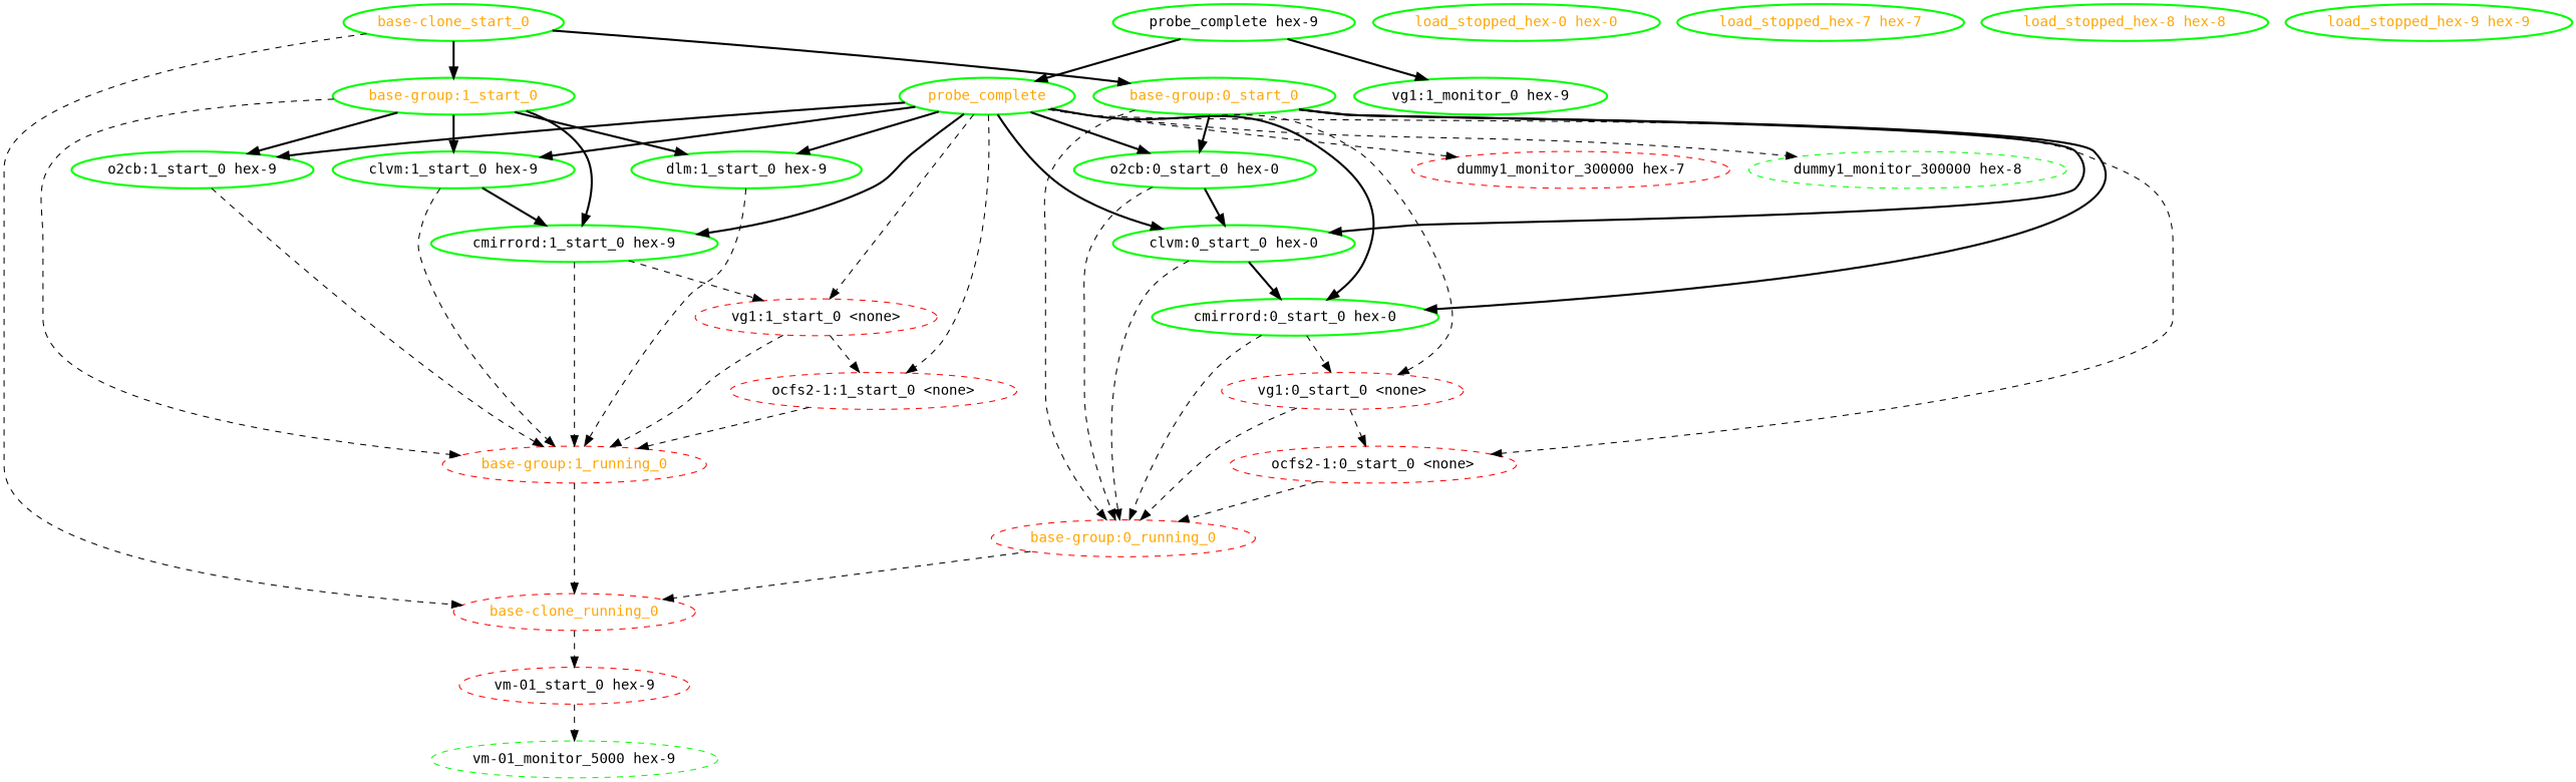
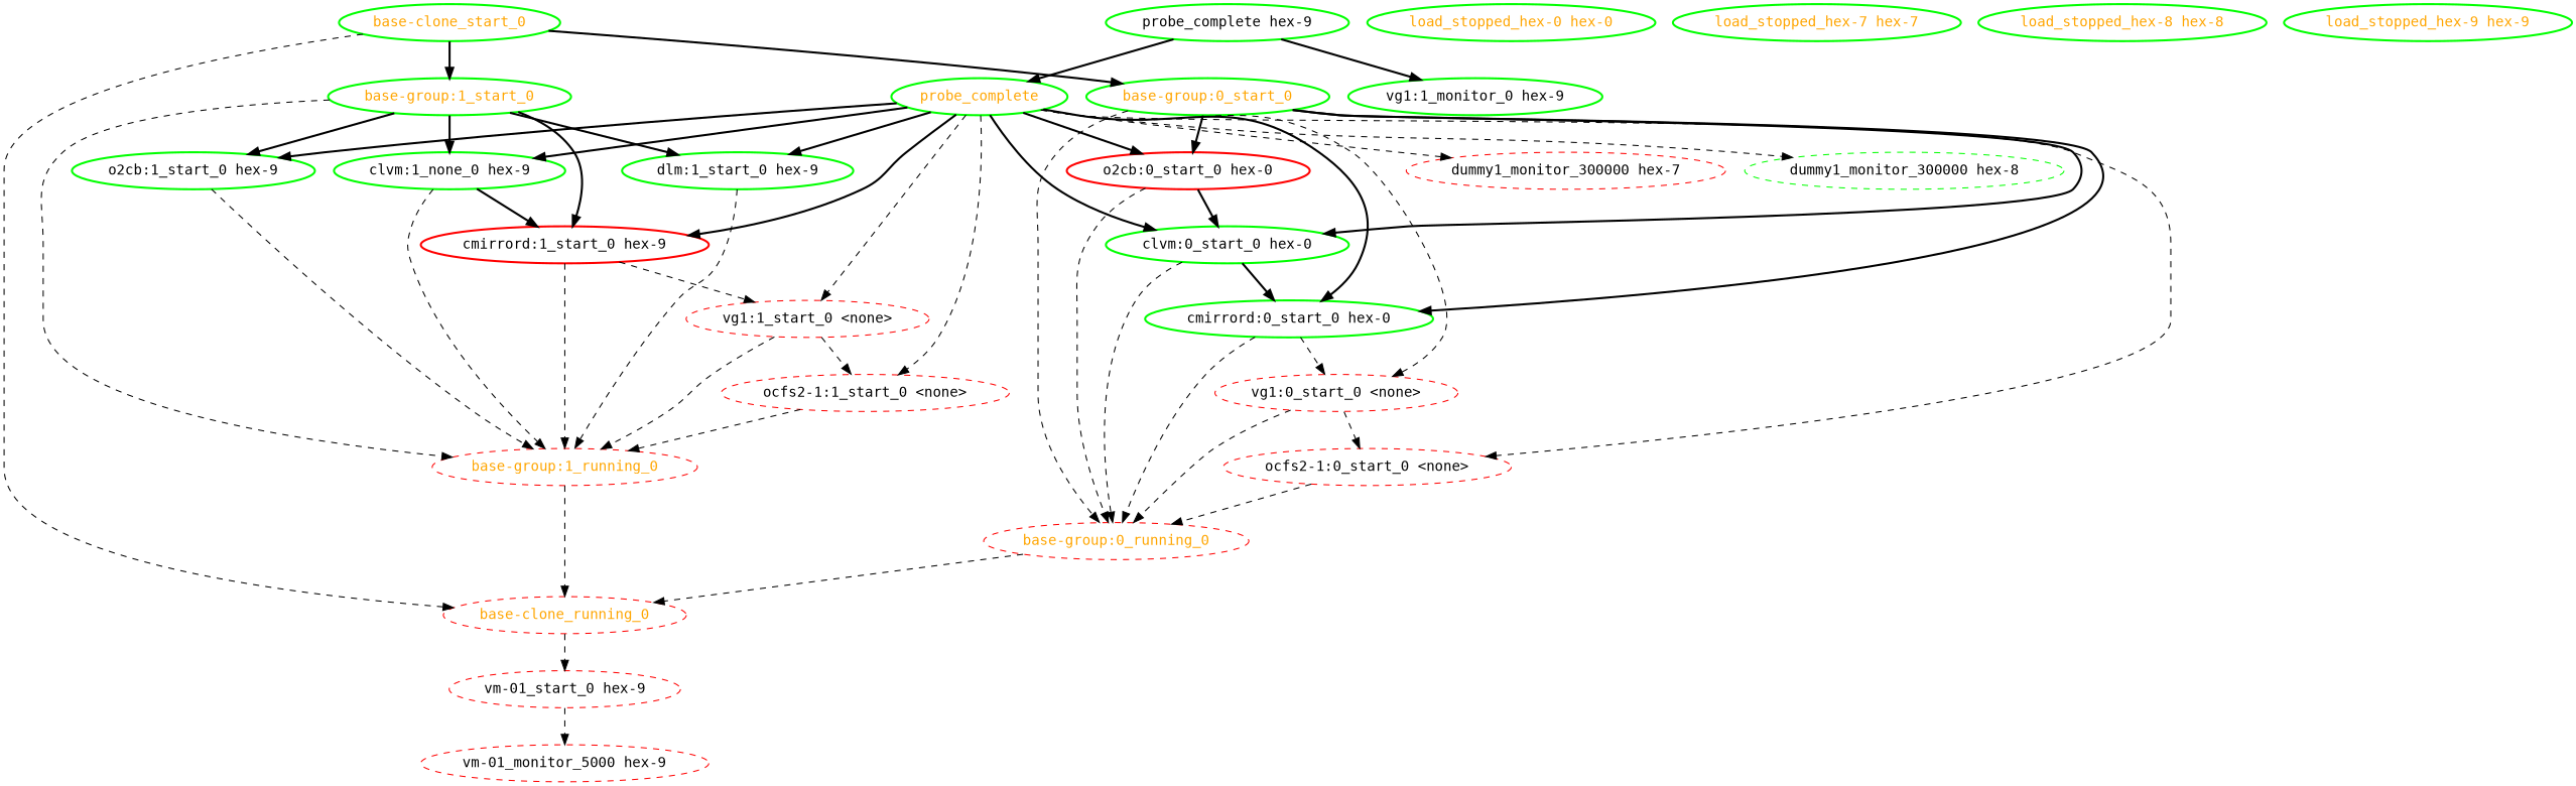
  digraph {
    fontname="DejaVu Sans Mono"
    node [color=green fontcolor=black fontname="DejaVu Sans Mono" style=bold]
    edge [fontname="DejaVu Sans Mono" style=dashed]
    "base-clone_running_0" [color=red fontcolor=orange style=dashed]
    "vm-01_start_0 hex-9" [color=red style=dashed]
-   "vm-01_monitor_5000 hex-9" [style=dashed]
+   "vm-01_monitor_5000 hex-9" [color=red style=dashed]
    "base-clone_start_0" [fontcolor=orange]
    "base-group:0_start_0" [fontcolor=orange]
    "base-group:1_start_0" [fontcolor=orange]
    "base-group:0_running_0" [color=red fontcolor=orange style=dashed]
    "clvm:0_start_0 hex-0"
    "cmirrord:0_start_0 hex-0"
-   "o2cb:0_start_0 hex-0"
+   "o2cb:0_start_0 hex-0" [color=red]
    "base-group:1_running_0" [color=red fontcolor=orange style=dashed]
-   "clvm:1_start_0 hex-9"
-   "cmirrord:1_start_0 hex-9"
+   "clvm:1_start_0 hex-9" [label="clvm:1_none_0 hex-9"]
+   "cmirrord:1_start_0 hex-9" [color=red]
    "dlm:1_start_0 hex-9"
    "o2cb:1_start_0 hex-9"
    "vg1:0_start_0 <none>" [color=red style=dashed]
    "vg1:1_start_0 <none>" [color=red style=dashed]
    "ocfs2-1:0_start_0 <none>" [color=red style=dashed]
    "ocfs2-1:1_start_0 <none>" [color=red style=dashed]
    "dummy1_monitor_300000 hex-7" [color=red style=dashed]
    "dummy1_monitor_300000 hex-8" [style=dashed]
    "load_stopped_hex-0 hex-0" [fontcolor=orange]
    "load_stopped_hex-7 hex-7" [fontcolor=orange]
    "load_stopped_hex-8 hex-8" [fontcolor=orange]
    "load_stopped_hex-9 hex-9" [fontcolor=orange]
    probe_complete [fontcolor=orange]
    "probe_complete hex-9"
    "vg1:1_monitor_0 hex-9"
    "base-clone_running_0" -> "vm-01_start_0 hex-9"
    "vm-01_start_0 hex-9" -> "vm-01_monitor_5000 hex-9"
    "base-clone_start_0" -> "base-clone_running_0"
    "base-clone_start_0" -> "base-group:0_start_0" [style=bold]
    "base-clone_start_0" -> "base-group:1_start_0" [style=bold]
    "base-group:0_start_0" -> "base-group:0_running_0"
    "base-group:0_start_0" -> "clvm:0_start_0 hex-0" [style=bold]
    "base-group:0_start_0" -> "cmirrord:0_start_0 hex-0" [style=bold]
    "base-group:0_start_0" -> "o2cb:0_start_0 hex-0" [style=bold]
    "base-group:1_start_0" -> "base-group:1_running_0"
    "base-group:1_start_0" -> "clvm:1_start_0 hex-9" [style=bold]
    "base-group:1_start_0" -> "cmirrord:1_start_0 hex-9" [style=bold]
    "base-group:1_start_0" -> "dlm:1_start_0 hex-9" [style=bold]
    "base-group:1_start_0" -> "o2cb:1_start_0 hex-9" [style=bold]
    "base-group:0_running_0" -> "base-clone_running_0"
    "clvm:0_start_0 hex-0" -> "base-group:0_running_0"
    "clvm:0_start_0 hex-0" -> "cmirrord:0_start_0 hex-0" [style=bold]
    "cmirrord:0_start_0 hex-0" -> "base-group:0_running_0"
    "cmirrord:0_start_0 hex-0" -> "vg1:0_start_0 <none>"
    "o2cb:0_start_0 hex-0" -> "base-group:0_running_0"
    "o2cb:0_start_0 hex-0" -> "clvm:0_start_0 hex-0" [style=bold]
    "base-group:1_running_0" -> "base-clone_running_0"
    "clvm:1_start_0 hex-9" -> "base-group:1_running_0"
    "clvm:1_start_0 hex-9" -> "cmirrord:1_start_0 hex-9" [style=bold]
    "cmirrord:1_start_0 hex-9" -> "base-group:1_running_0"
    "cmirrord:1_start_0 hex-9" -> "vg1:1_start_0 <none>"
    "dlm:1_start_0 hex-9" -> "base-group:1_running_0"
    "o2cb:1_start_0 hex-9" -> "base-group:1_running_0"
    "vg1:0_start_0 <none>" -> "base-group:0_running_0"
    "vg1:0_start_0 <none>" -> "ocfs2-1:0_start_0 <none>"
    "vg1:1_start_0 <none>" -> "base-group:1_running_0"
    "vg1:1_start_0 <none>" -> "ocfs2-1:1_start_0 <none>"
    "ocfs2-1:0_start_0 <none>" -> "base-group:0_running_0"
    "ocfs2-1:1_start_0 <none>" -> "base-group:1_running_0"
    probe_complete -> "clvm:0_start_0 hex-0" [style=bold]
    probe_complete -> "cmirrord:0_start_0 hex-0" [style=bold]
    probe_complete -> "o2cb:0_start_0 hex-0" [style=bold]
    probe_complete -> "clvm:1_start_0 hex-9" [style=bold]
    probe_complete -> "cmirrord:1_start_0 hex-9" [style=bold]
    probe_complete -> "dlm:1_start_0 hex-9" [style=bold]
    probe_complete -> "o2cb:1_start_0 hex-9" [style=bold]
    probe_complete -> "vg1:0_start_0 <none>"
    probe_complete -> "vg1:1_start_0 <none>"
    probe_complete -> "ocfs2-1:0_start_0 <none>"
    probe_complete -> "ocfs2-1:1_start_0 <none>"
    probe_complete -> "dummy1_monitor_300000 hex-7"
    probe_complete -> "dummy1_monitor_300000 hex-8"
    "probe_complete hex-9" -> probe_complete [style=bold]
    "probe_complete hex-9" -> "vg1:1_monitor_0 hex-9" [style=bold]
  }
